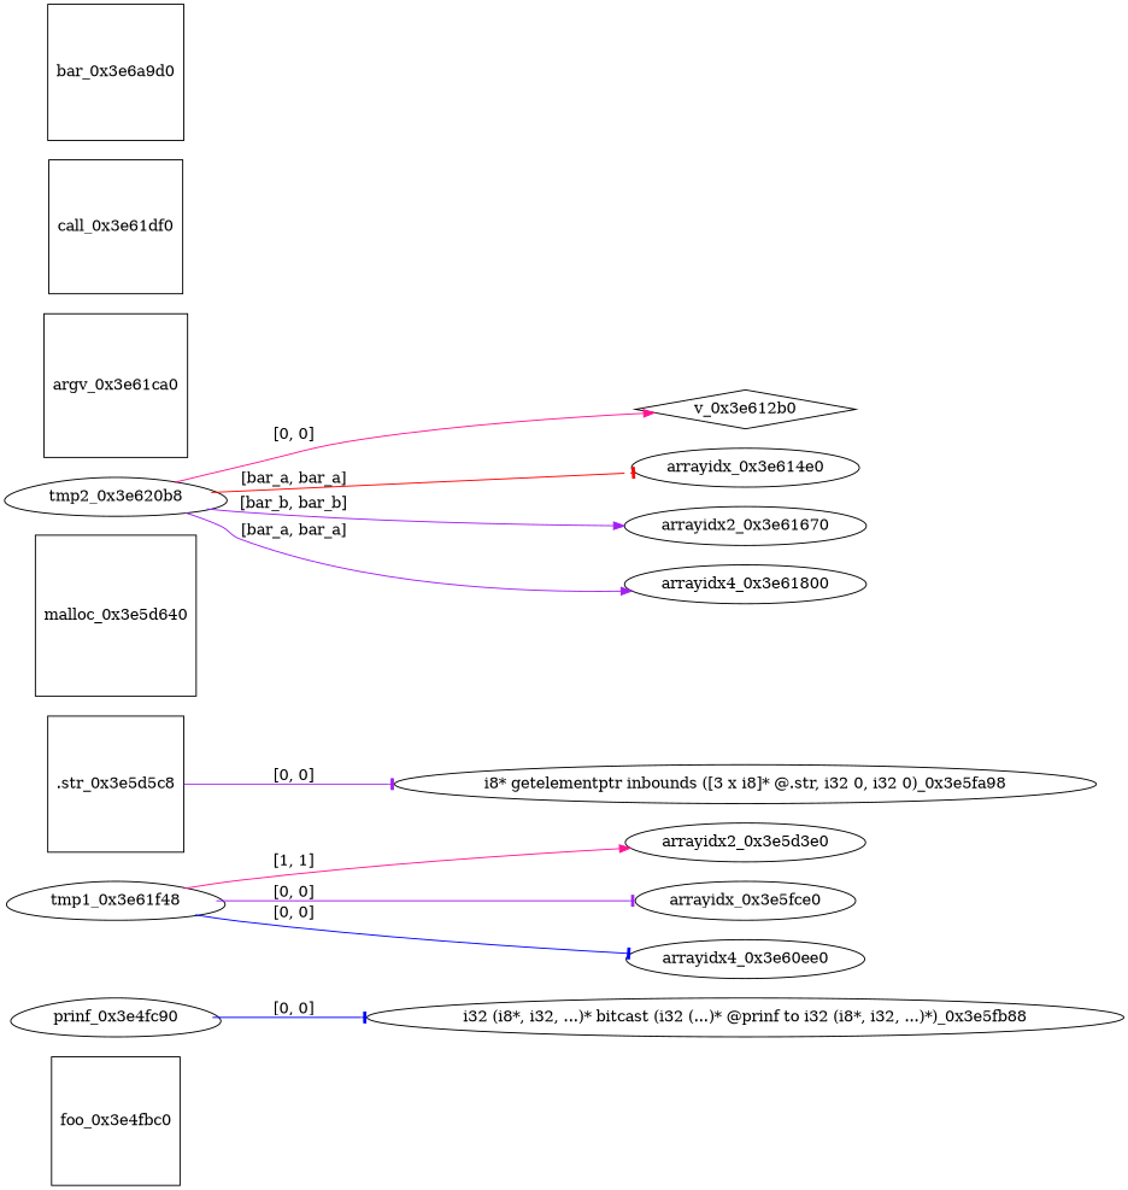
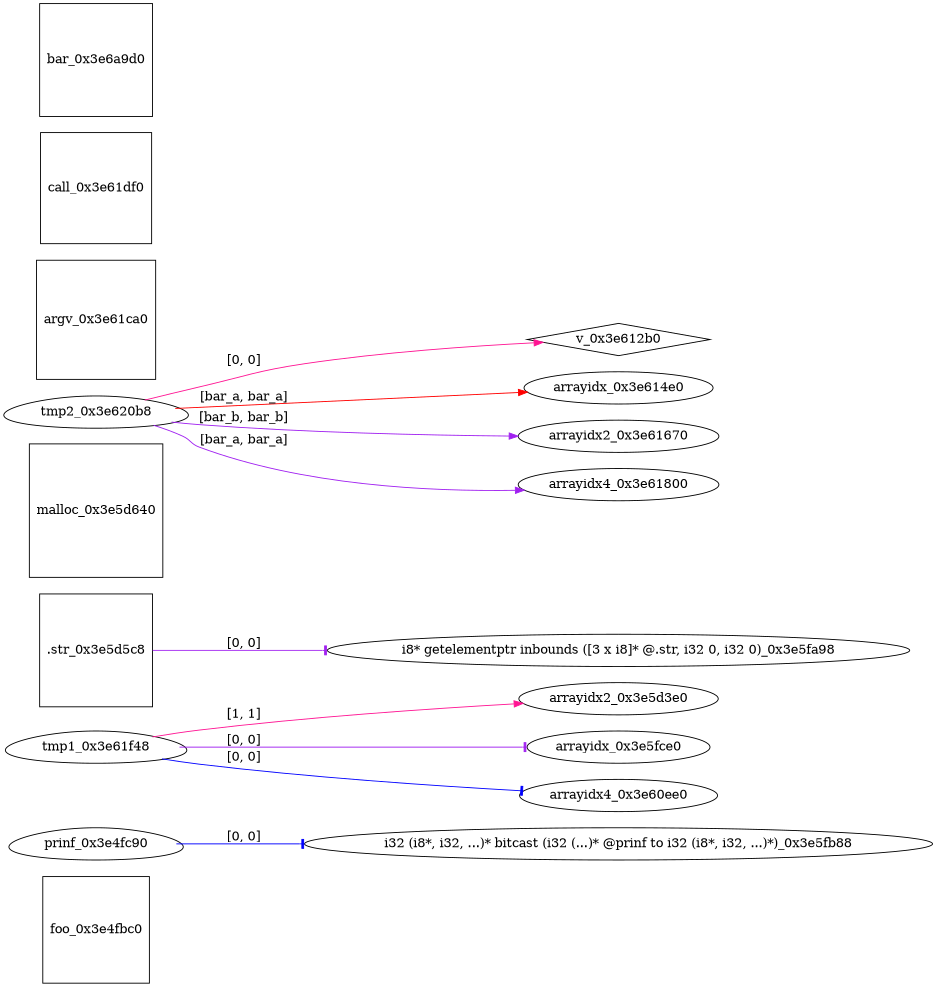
  digraph {
    rankdir=LR
    node [shape=ellipse]
    edge [arrowhead=normal color=purple]
    foo_0x3e4fbc0 [shape=square]
    prinf_0x3e4fc90 [shape=egg]
    "i32 (i8*, i32, ...)* bitcast (i32 (...)* @prinf to i32 (i8*, i32, ...)*)_0x3e5fb88"
    tmp1_0x3e61f48 [shape=egg]
    arrayidx2_0x3e5d3e0
    arrayidx_0x3e5fce0
    arrayidx4_0x3e60ee0
    ".str_0x3e5d5c8" [shape=square]
    "i8* getelementptr inbounds ([3 x i8]* @.str, i32 0, i32 0)_0x3e5fa98"
    malloc_0x3e5d640 [shape=square]
    v_0x3e612b0 [shape=diamond]
    tmp2_0x3e620b8 [shape=egg]
    arrayidx_0x3e614e0
    arrayidx2_0x3e61670
    arrayidx4_0x3e61800
    argv_0x3e61ca0 [shape=square]
    call_0x3e61df0 [shape=square]
    bar_0x3e6a9d0 [shape=square]
    prinf_0x3e4fc90 -> "i32 (i8*, i32, ...)* bitcast (i32 (...)* @prinf to i32 (i8*, i32, ...)*)_0x3e5fb88" [arrowhead=tee color=blue label="[0, 0]"]
    tmp1_0x3e61f48 -> arrayidx2_0x3e5d3e0 [color=deeppink label="[1, 1]"]
    tmp1_0x3e61f48 -> arrayidx_0x3e5fce0 [arrowhead=tee label="[0, 0]"]
    tmp1_0x3e61f48 -> arrayidx4_0x3e60ee0 [arrowhead=tee color=blue label="[0, 0]"]
    ".str_0x3e5d5c8" -> "i8* getelementptr inbounds ([3 x i8]* @.str, i32 0, i32 0)_0x3e5fa98" [arrowhead=tee label="[0, 0]"]
    tmp2_0x3e620b8 -> v_0x3e612b0 [color=deeppink label="[0, 0]"]
-   tmp2_0x3e620b8 -> arrayidx_0x3e614e0 [arrowhead=tee color=red label="[bar_a, bar_a]"]
+   tmp2_0x3e620b8 -> arrayidx_0x3e614e0 [color=red label="[bar_a, bar_a]"]
    tmp2_0x3e620b8 -> arrayidx2_0x3e61670 [label="[bar_b, bar_b]"]
    tmp2_0x3e620b8 -> arrayidx4_0x3e61800 [label="[bar_a, bar_a]"]
  }
